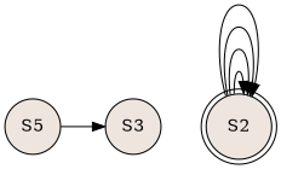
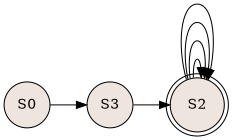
  digraph {
    rankdir=LR
    node [fillcolor=seashell2 shape=circle style=filled]
-   n1 [label=S5]
+   n1 [label=S0]
    n2 [label=S3]
    n3 [label=S2 shape=doublecircle]
    n1 -> n2
+   n2 -> n3
    n3 -> n3
    n3 -> n3
    n3 -> n3
    n3 -> n3
  }
